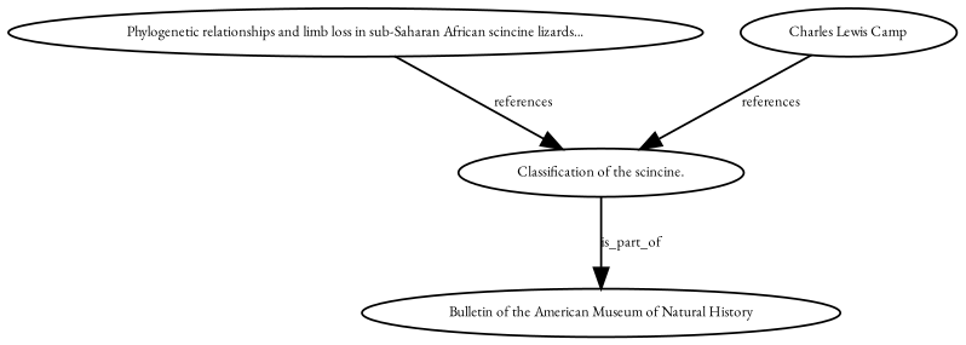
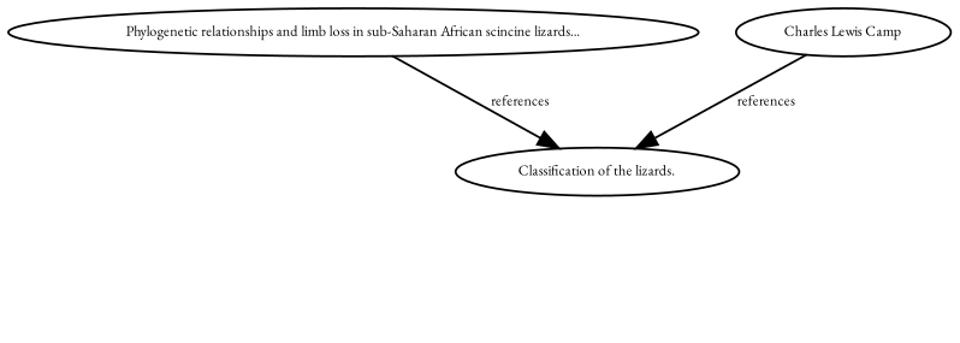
  digraph {
    fontname="EB Garamond"
    node [fontname="EB Garamond" fontsize=7]
    edge [fontname="EB Garamond" fontsize=7]
-   n1 [height=0.27433100247 label="Classification of the scincine." width=0.27433100247]
-   n2 [height=0.27433100247 label="Bulletin of the American Museum of Natural History" width=0.27433100247]
+   n1 [height=0.27433100247 label="Classification of the lizards." width=0.27433100247]
    n3 [height=0.27433100247 label="Phylogenetic relationships and limb loss in sub-Saharan African scincine lizards..." width=0.27433100247]
    n4 [height=0.27433100247 label="Charles Lewis Camp" width=0.27433100247]
-   n1 -> n2 [label=is_part_of]
    n3 -> n1 [label=references]
    n4 -> n1 [label=references]
  }
